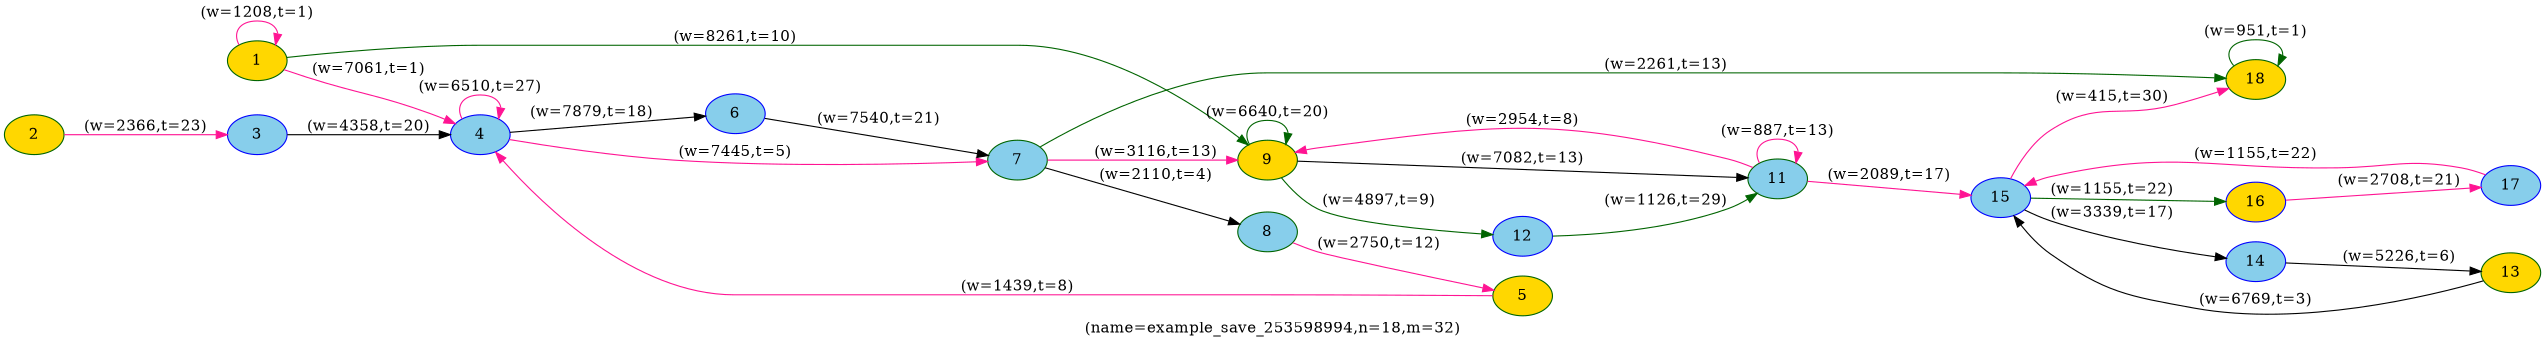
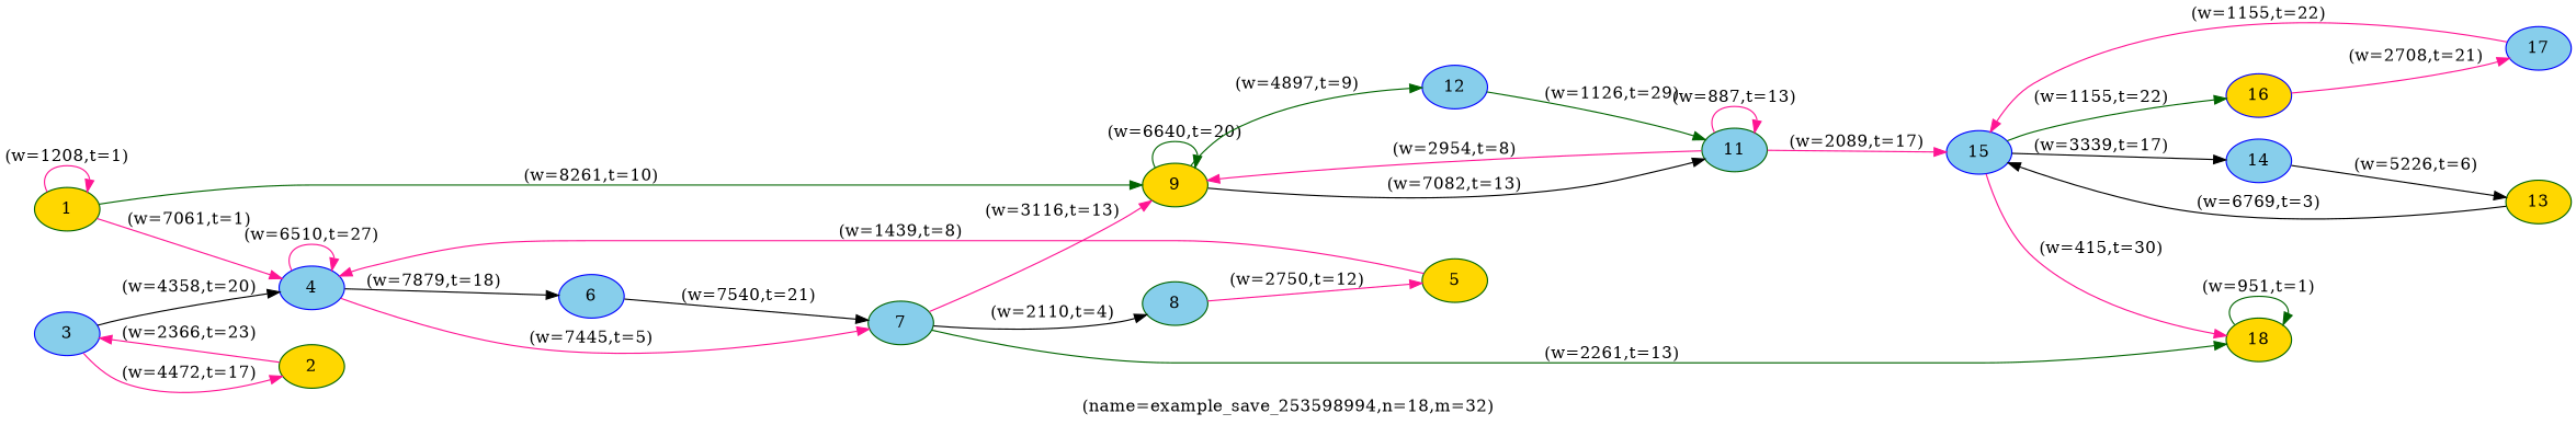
  digraph {
    label="(name=example_save_253598994,n=18,m=32)"
    rankdir=LR
    node [color=darkgreen fillcolor=skyblue style=filled]
    edge [color=deeppink]
    n1 [fillcolor=gold label=1]
    n2 [color=blue label=4]
    n3 [fillcolor=gold label=9]
    n4 [color=blue label=6]
    n5 [label=7]
    n6 [label=11]
    n7 [color=blue label=12]
    n8 [fillcolor=gold label=2]
    n9 [color=blue label=3]
    n10 [label=8]
    n11 [fillcolor=gold label=18]
    n12 [fillcolor=gold label=5]
    n13 [color=blue label=15]
    n14 [color=blue label=14]
    n15 [color=blue fillcolor=gold label=16]
    n16 [fillcolor=gold label=13]
    n17 [color=blue label=17]
    n1 -> n1 [label="(w=1208,t=1)"]
    n1 -> n2 [label="(w=7061,t=1)"]
    n1 -> n3 [color=darkgreen label="(w=8261,t=10)"]
    n2 -> n2 [label="(w=6510,t=27)"]
    n2 -> n4 [color=black label="(w=7879,t=18)"]
    n2 -> n5 [label="(w=7445,t=5)"]
    n3 -> n3 [color=darkgreen label="(w=6640,t=20)"]
    n3 -> n6 [color=black label="(w=7082,t=13)"]
    n3 -> n7 [color=darkgreen label="(w=4897,t=9)"]
    n4 -> n5 [color=black label="(w=7540,t=21)"]
    n5 -> n3 [label="(w=3116,t=13)"]
    n5 -> n10 [color=black label="(w=2110,t=4)"]
    n5 -> n11 [color=darkgreen label="(w=2261,t=13)"]
    n6 -> n3 [label="(w=2954,t=8)"]
    n6 -> n6 [label="(w=887,t=13)"]
    n6 -> n13 [label="(w=2089,t=17)"]
    n7 -> n6 [color=darkgreen label="(w=1126,t=29)"]
    n8 -> n9 [label="(w=2366,t=23)"]
    n9 -> n2 [color=black label="(w=4358,t=20)"]
+   n9 -> n8 [label="(w=4472,t=17)"]
    n10 -> n12 [label="(w=2750,t=12)"]
    n11 -> n11 [color=darkgreen label="(w=951,t=1)"]
    n12 -> n2 [label="(w=1439,t=8)"]
    n13 -> n11 [label="(w=415,t=30)"]
    n13 -> n14 [color=black label="(w=3339,t=17)"]
    n13 -> n15 [color=darkgreen label="(w=1155,t=22)"]
    n14 -> n16 [color=black label="(w=5226,t=6)"]
    n15 -> n17 [label="(w=2708,t=21)"]
    n16 -> n13 [color=black label="(w=6769,t=3)"]
    n17 -> n13 [label="(w=1155,t=22)"]
  }
